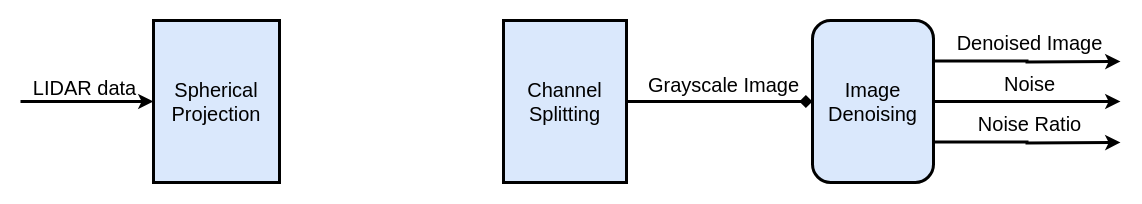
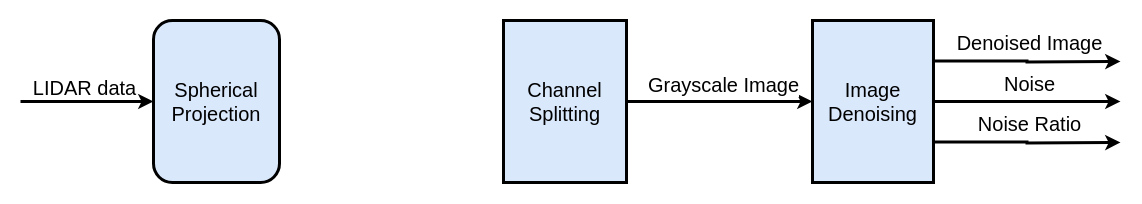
  <mxCell id="0" />
  <mxCell id="1" parent="0" />
- <mxCell id="2" value="&lt;font style=&quot;font-size: 20px&quot;&gt;Spherical Projection&lt;/font&gt;" style="whiteSpace=wrap;html=1;strokeWidth=3;fillColor=#dae8fc;rounded=0;" parent="1" vertex="1"><mxGeometry x="153" y="20" width="126" height="162" as="geometry" /></mxCell>
+ <mxCell id="2" value="&lt;font style=&quot;font-size: 20px&quot;&gt;Spherical Projection&lt;/font&gt;" style="rounded=1;whiteSpace=wrap;html=1;strokeWidth=3;fillColor=#dae8fc;" parent="1" vertex="1"><mxGeometry x="153" y="20" width="126" height="162" as="geometry" /></mxCell>
  <mxCell id="3" value="" style="endArrow=classic;html=1;entryX=0;entryY=0.5;entryDx=0;entryDy=0;strokeWidth=3;" parent="1" target="2" edge="1"><mxGeometry width="50" height="50" relative="1" as="geometry"><mxPoint x="20" y="101" as="sourcePoint" /><mxPoint x="620" y="291" as="targetPoint" /></mxGeometry></mxCell>
  <mxCell id="4" value="&lt;font style=&quot;font-size: 20px&quot;&gt;LIDAR data&lt;/font&gt;" style="edgeLabel;html=1;align=center;verticalAlign=middle;resizable=0;points=[];" parent="3" vertex="1" connectable="0"><mxGeometry x="-0.196" y="-1" relative="1" as="geometry"><mxPoint x="10" y="-16" as="offset" /></mxGeometry></mxCell>
  <mxCell id="5" style="edgeStyle=orthogonalEdgeStyle;rounded=0;orthogonalLoop=1;jettySize=auto;html=1;strokeWidth=3;exitX=1;exitY=0.25;exitDx=0;exitDy=0;" parent="1" source="7" edge="1"><mxGeometry relative="1" as="geometry"><mxPoint x="1120" y="61" as="targetPoint" /></mxGeometry></mxCell>
  <mxCell id="6" value="&lt;font style=&quot;font-size: 20px&quot;&gt;Denoised Image&lt;/font&gt;" style="edgeLabel;html=1;align=center;verticalAlign=middle;resizable=0;points=[];" parent="5" vertex="1" connectable="0"><mxGeometry x="-0.191" y="1" relative="1" as="geometry"><mxPoint x="19" y="-18" as="offset" /></mxGeometry></mxCell>
- <mxCell id="7" value="&lt;font style=&quot;font-size: 20px&quot;&gt;Image Denoising&lt;/font&gt;" style="rounded=1;whiteSpace=wrap;html=1;strokeWidth=3;fillColor=#dae8fc;" parent="1" vertex="1"><mxGeometry x="812" y="20" width="121" height="162" as="geometry" /></mxCell>
- <mxCell id="8" style="edgeStyle=orthogonalEdgeStyle;rounded=0;orthogonalLoop=1;jettySize=auto;html=1;strokeWidth=3;endArrow=diamond;" edge="1" parent="1" source="10" target="7"><mxGeometry relative="1" as="geometry" /></mxCell>
+ <mxCell id="7" value="&lt;font style=&quot;font-size: 20px&quot;&gt;Image Denoising&lt;/font&gt;" style="whiteSpace=wrap;html=1;strokeWidth=3;fillColor=#dae8fc;rounded=0;" parent="1" vertex="1"><mxGeometry x="812" y="20" width="121" height="162" as="geometry" /></mxCell>
+ <mxCell id="8" style="edgeStyle=orthogonalEdgeStyle;rounded=0;orthogonalLoop=1;jettySize=auto;html=1;strokeWidth=3;" edge="1" parent="1" source="10" target="7"><mxGeometry relative="1" as="geometry" /></mxCell>
  <mxCell id="9" value="&lt;font style=&quot;font-size: 20px&quot;&gt;Grayscale Image&lt;/font&gt;" style="edgeLabel;html=1;align=center;verticalAlign=middle;resizable=0;points=[];" vertex="1" connectable="0" parent="8"><mxGeometry x="-0.219" relative="1" as="geometry"><mxPoint x="23" y="-18" as="offset" /></mxGeometry></mxCell>
  <mxCell id="10" value="&lt;font style=&quot;font-size: 20px&quot;&gt;Channel Splitting&lt;/font&gt;" style="whiteSpace=wrap;html=1;strokeWidth=3;fillColor=#dae8fc;rounded=0;" vertex="1" parent="1"><mxGeometry x="503" y="20" width="123" height="162" as="geometry" /></mxCell>
  <mxCell id="11" style="edgeStyle=orthogonalEdgeStyle;rounded=0;orthogonalLoop=1;jettySize=auto;html=1;strokeWidth=3;exitX=1;exitY=0.5;exitDx=0;exitDy=0;" edge="1" parent="1" source="7"><mxGeometry relative="1" as="geometry"><mxPoint x="1120" y="101" as="targetPoint" /><mxPoint x="943" y="70.5" as="sourcePoint" /></mxGeometry></mxCell>
  <mxCell id="12" value="&lt;span style=&quot;font-size: 20px&quot;&gt;Noise&lt;/span&gt;" style="edgeLabel;html=1;align=center;verticalAlign=middle;resizable=0;points=[];" vertex="1" connectable="0" parent="11"><mxGeometry x="-0.191" y="1" relative="1" as="geometry"><mxPoint x="19" y="-18" as="offset" /></mxGeometry></mxCell>
  <mxCell id="13" style="edgeStyle=orthogonalEdgeStyle;rounded=0;orthogonalLoop=1;jettySize=auto;html=1;strokeWidth=3;exitX=1;exitY=0.75;exitDx=0;exitDy=0;" edge="1" parent="1" source="7"><mxGeometry relative="1" as="geometry"><mxPoint x="1120" y="142" as="targetPoint" /><mxPoint x="953" y="149.5" as="sourcePoint" /></mxGeometry></mxCell>
  <mxCell id="14" value="&lt;font style=&quot;font-size: 20px&quot;&gt;Noise Ratio&lt;/font&gt;" style="edgeLabel;html=1;align=center;verticalAlign=middle;resizable=0;points=[];" vertex="1" connectable="0" parent="13"><mxGeometry x="-0.191" y="1" relative="1" as="geometry"><mxPoint x="19" y="-18" as="offset" /></mxGeometry></mxCell>
